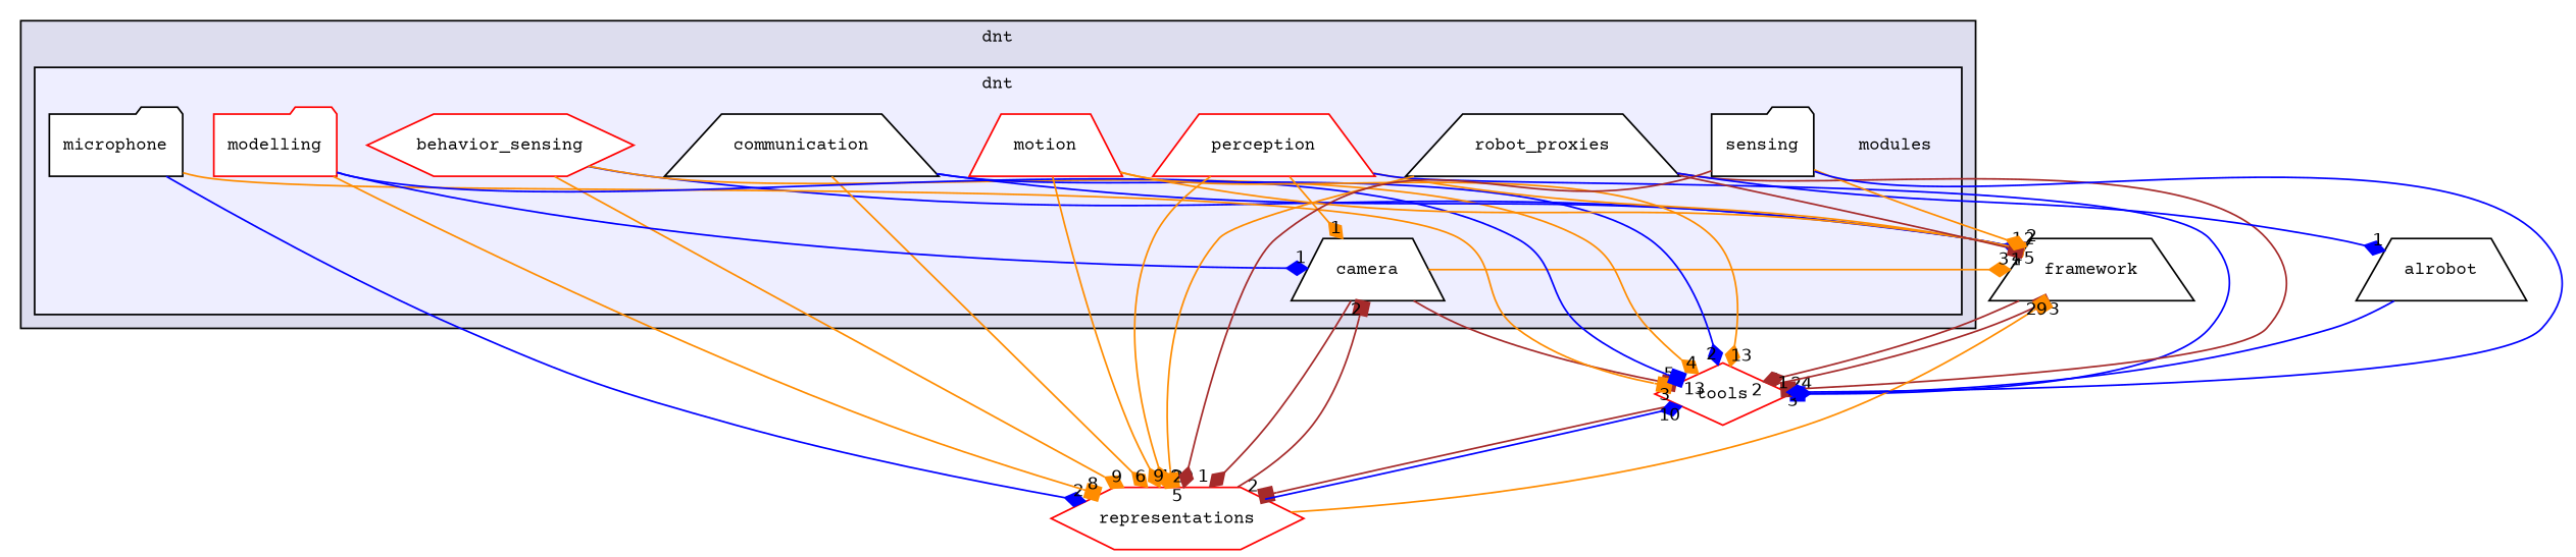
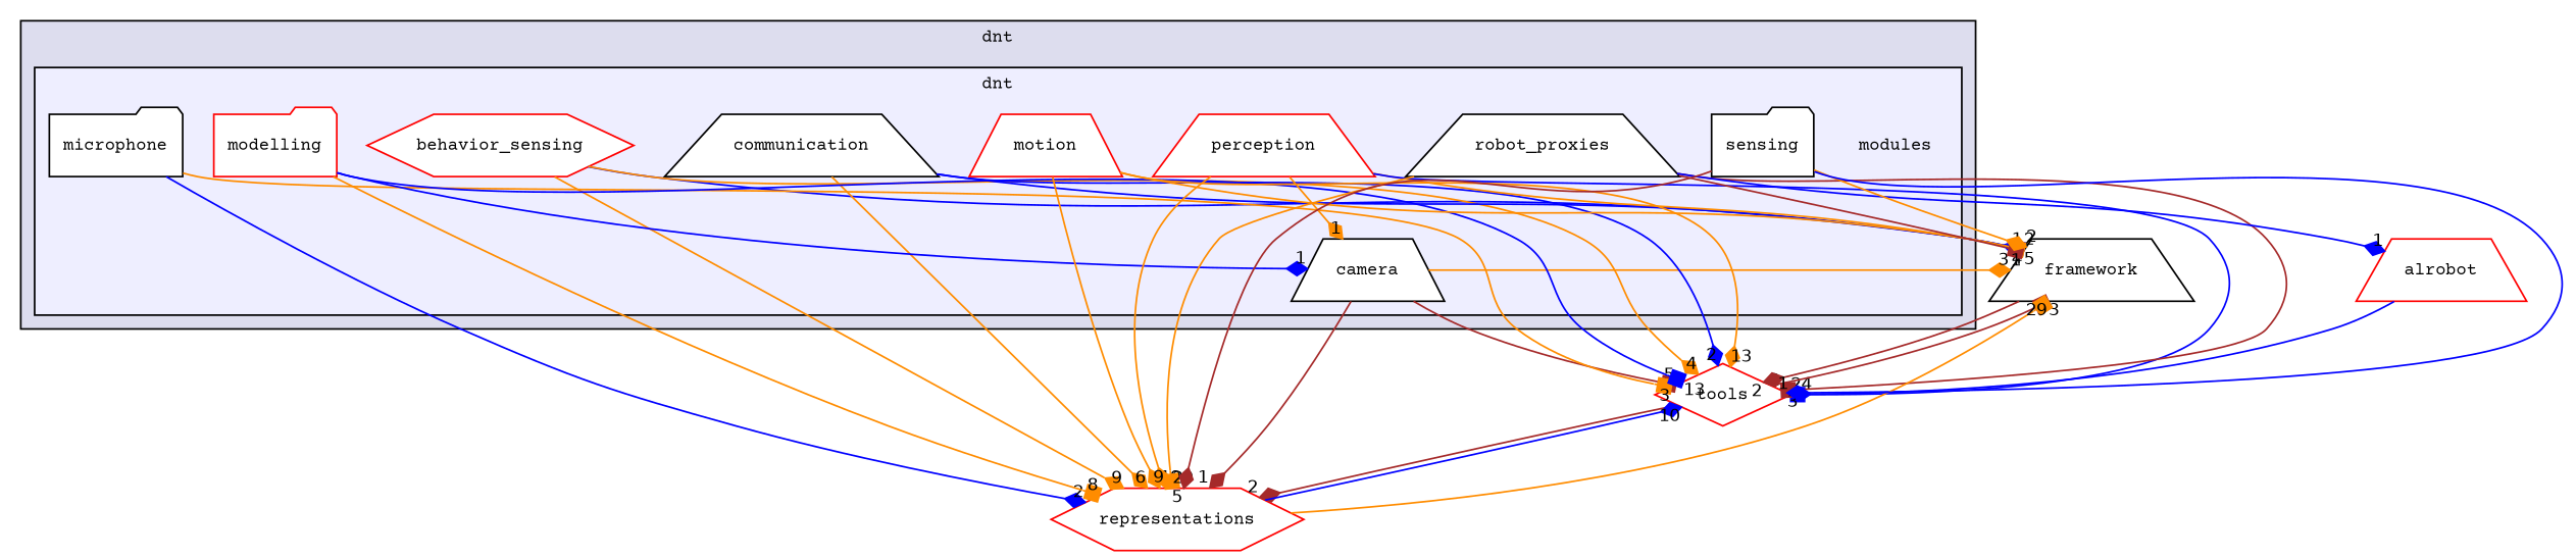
  digraph {
    compound=true
    fontname="Courier Prime"
    node [fontname="Courier Prime" fontsize=10 shape=trapezium color=red fillcolor=white style=filled]
    edge [arrowhead=diamond color=darkorange fontname="Courier Prime" headlabel=2 labeldistance=1.5 labelfontname=Helvetica labelfontsize=10]
    n1 [label=modules shape=plaintext color="" fillcolor="" style=""]
    n2 [label=behavior_sensing shape=hexagon]
    n3 [color=black label=camera]
    n4 [color=black label=communication]
    n5 [color=black label=microphone shape=folder]
    n6 [label=modelling shape=folder]
    n7 [label=motion]
    n8 [label=perception]
    n9 [color=black label=robot_proxies]
    n10 [color=black label=sensing shape=folder]
    n11 [label=framework color="" fillcolor="" style=""]
    n12 [label=tools shape=diamond]
    n13 [label=representations shape=hexagon]
-   n14 [label=alrobot color="" fillcolor="" style=""]
+   n14 [label=alrobot fillcolor="" style=""]
    subgraph cluster_1 {
      bgcolor="#ddddee"
      fontsize=10
      label=dnt
      pencolor=black
      subgraph cluster_2 {
        bgcolor="#eeeeff"
        fontsize=10
        label=dnt
        pencolor=black
        n1
        n2
        n3
        n4
        n5
        n6
        n7
        n8
        n9
        n10
      }
    }
    n2 -> n11 [arrowhead=box color=blue headlabel=1]
    n2 -> n12 [headlabel=4]
    n2 -> n13 [headlabel=9]
    n3 -> n11 [headlabel=3]
    n3 -> n12 [arrowhead=box color=brown headlabel=5]
    n3 -> n13 [color=brown headlabel=1]
    n4 -> n11 [color=blue]
    n4 -> n12 [color=blue]
    n4 -> n13 [headlabel=6]
    n5 -> n12 [arrowhead=box headlabel=3]
    n5 -> n13 [color=blue]
    n6 -> n3 [color=blue headlabel=1]
    n6 -> n12 [arrowhead=box color=blue headlabel=13]
    n6 -> n13 [arrowhead=box headlabel=8]
    n7 -> n11 [arrowhead=box headlabel=4]
    n7 -> n12 [headlabel=13]
    n7 -> n13 [headlabel=19]
    n8 -> n3 [headlabel=1]
    n8 -> n11 [arrowhead=box headlabel=5]
    n8 -> n12 [arrowhead=box color=blue headlabel=24]
    n8 -> n13 [headlabel=9]
    n9 -> n11 [arrowhead=box color=brown headlabel=1]
    n9 -> n12 [arrowhead=box color=brown]
    n9 -> n13 [arrowhead=box headlabel=20]
    n9 -> n14 [color=blue headlabel=1]
    n10 -> n11
    n10 -> n12 [color=blue headlabel=3]
    n10 -> n13 [color=brown headlabel=5]
    n11 -> n12 [color=brown]
    n12 -> n11 [arrowhead=box color=brown headlabel=3]
-   n12 -> n13 [arrowhead=box color=brown]
-   n13 -> n3 [arrowhead=box color=brown]
+   n12 -> n13 [color=brown]
    n13 -> n11 [arrowhead=box headlabel=29]
    n13 -> n12 [color=blue headlabel=10]
    n14 -> n12 [color=blue headlabel=1]
  }
